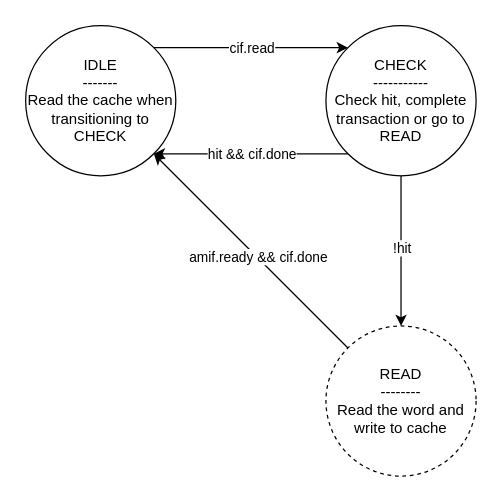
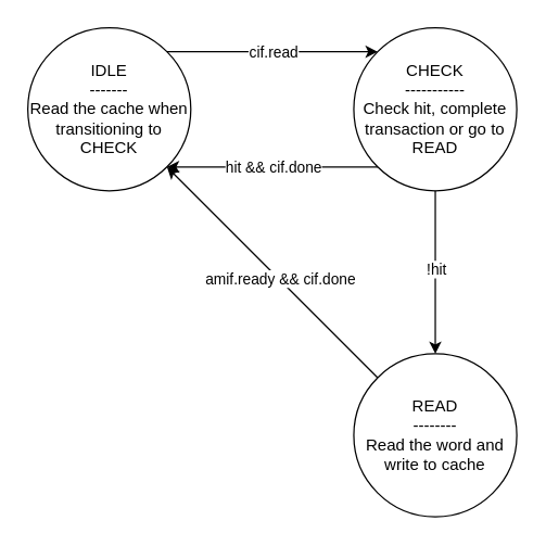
  <mxCell id="0" />
  <mxCell id="1" parent="0" />
  <mxCell id="2" value="IDLE&lt;div&gt;-------&lt;/div&gt;&lt;div&gt;Read the cache when transitioning to CHECK&lt;/div&gt;" style="ellipse;whiteSpace=wrap;html=1;aspect=fixed;" parent="1" vertex="1"><mxGeometry x="20" y="20" width="120" height="120" as="geometry" /></mxCell>
  <mxCell id="3" value="CHECK&lt;div&gt;-----------&lt;/div&gt;&lt;div&gt;Check hit, complete transaction or go to READ&lt;/div&gt;" style="ellipse;whiteSpace=wrap;html=1;aspect=fixed;" parent="1" vertex="1"><mxGeometry x="260" y="20" width="120" height="120" as="geometry" /></mxCell>
  <mxCell id="4" value="" style="endArrow=classic;html=1;rounded=0;exitX=1;exitY=0;exitDx=0;exitDy=0;entryX=0;entryY=0;entryDx=0;entryDy=0;" parent="1" source="2" target="3" edge="1"><mxGeometry width="50" height="50" relative="1" as="geometry"><mxPoint x="122.426" y="29.996" as="sourcePoint" /><mxPoint x="277.574" y="29.996" as="targetPoint" /></mxGeometry></mxCell>
  <mxCell id="5" value="cif.read" style="edgeLabel;html=1;align=center;verticalAlign=middle;resizable=0;points=[];" parent="4" vertex="1" connectable="0"><mxGeometry y="-2" relative="1" as="geometry"><mxPoint y="-2" as="offset" /></mxGeometry></mxCell>
  <mxCell id="6" value="" style="endArrow=classic;html=1;rounded=0;exitX=0;exitY=1;exitDx=0;exitDy=0;entryX=1;entryY=1;entryDx=0;entryDy=0;" parent="1" source="3" target="2" edge="1"><mxGeometry width="50" height="50" relative="1" as="geometry"><mxPoint x="277.574" y="140.004" as="sourcePoint" /><mxPoint x="122.426" y="140.004" as="targetPoint" /></mxGeometry></mxCell>
  <mxCell id="7" value="hit &amp;amp;&amp;amp; cif.done" style="edgeLabel;html=1;align=center;verticalAlign=middle;resizable=0;points=[];" parent="6" vertex="1" connectable="0"><mxGeometry x="-0.01" relative="1" as="geometry"><mxPoint as="offset" /></mxGeometry></mxCell>
- <mxCell id="8" value="READ&lt;div&gt;--------&lt;/div&gt;&lt;div&gt;Read the word and write to cache&lt;/div&gt;" style="ellipse;whiteSpace=wrap;html=1;aspect=fixed;dashed=1;" parent="1" vertex="1"><mxGeometry x="260" y="260" width="120" height="120" as="geometry" /></mxCell>
+ <mxCell id="8" value="READ&lt;div&gt;--------&lt;/div&gt;&lt;div&gt;Read the word and write to cache&lt;/div&gt;" style="ellipse;whiteSpace=wrap;html=1;aspect=fixed;" parent="1" vertex="1"><mxGeometry x="260" y="260" width="120" height="120" as="geometry" /></mxCell>
  <mxCell id="9" value="" style="endArrow=classic;html=1;rounded=0;exitX=0.5;exitY=1;exitDx=0;exitDy=0;entryX=0.5;entryY=0;entryDx=0;entryDy=0;" parent="1" source="3" target="8" edge="1"><mxGeometry width="50" height="50" relative="1" as="geometry"><mxPoint x="340" y="140" as="sourcePoint" /><mxPoint x="340" y="260" as="targetPoint" /></mxGeometry></mxCell>
  <mxCell id="10" value="!hit" style="edgeLabel;html=1;align=center;verticalAlign=middle;resizable=0;points=[];" parent="9" vertex="1" connectable="0"><mxGeometry x="-0.048" relative="1" as="geometry"><mxPoint as="offset" /></mxGeometry></mxCell>
  <mxCell id="11" value="" style="endArrow=classic;html=1;rounded=0;exitX=0;exitY=0;exitDx=0;exitDy=0;entryX=1;entryY=1;entryDx=0;entryDy=0;" parent="1" source="8" target="2" edge="1"><mxGeometry width="50" height="50" relative="1" as="geometry"><mxPoint x="130" y="270" as="sourcePoint" /><mxPoint x="260" y="170" as="targetPoint" /></mxGeometry></mxCell>
  <mxCell id="12" value="amif.ready &amp;amp;&amp;amp; cif.done" style="edgeLabel;html=1;align=center;verticalAlign=middle;resizable=0;points=[];" parent="11" vertex="1" connectable="0"><mxGeometry x="-0.058" y="-1" relative="1" as="geometry"><mxPoint as="offset" /></mxGeometry></mxCell>
